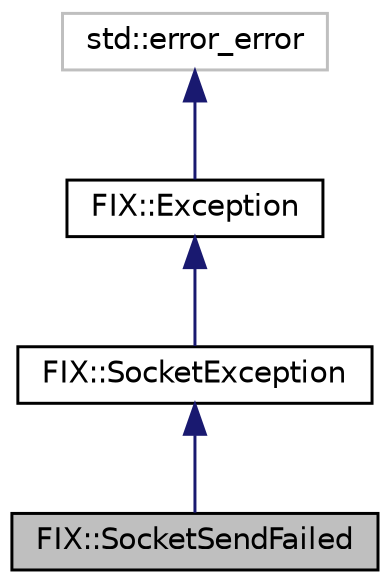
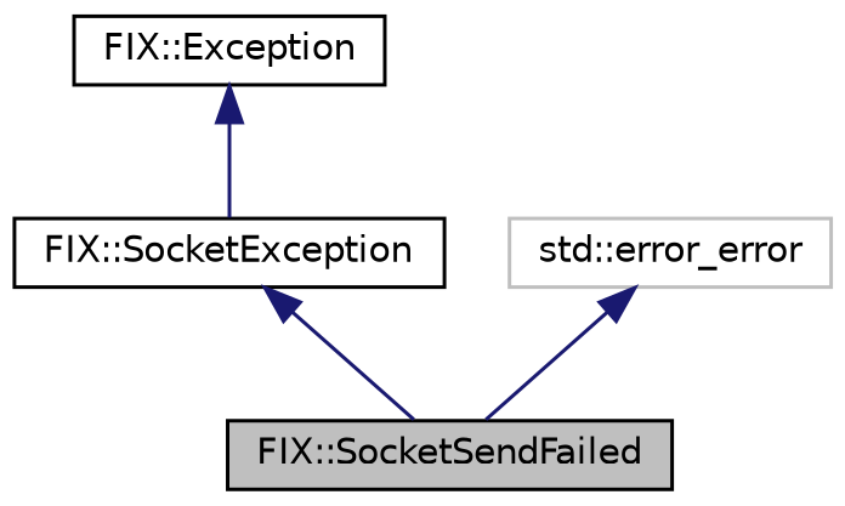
  digraph {
    node [color=black fillcolor=white fontname=Helvetica fontsize=10 shape=record style=filled]
    edge [color=midnightblue dir=back fontname=Helvetica fontsize=10 labelfontname=Helvetica labelfontsize=10 style=solid]
    n1 [fillcolor=grey75 fontcolor=black height=0.2 label="FIX::SocketSendFailed" width=0.4]
    n2 [height=0.2 label="FIX::SocketException" width=0.4]
    n3 [height=0.2 label="FIX::Exception" width=0.4]
    n4 [color=grey75 height=0.2 label="std::error_error" width=0.4]
    n2 -> n1
    n3 -> n2
-   n4 -> n3
+   n4 -> n1
  }
